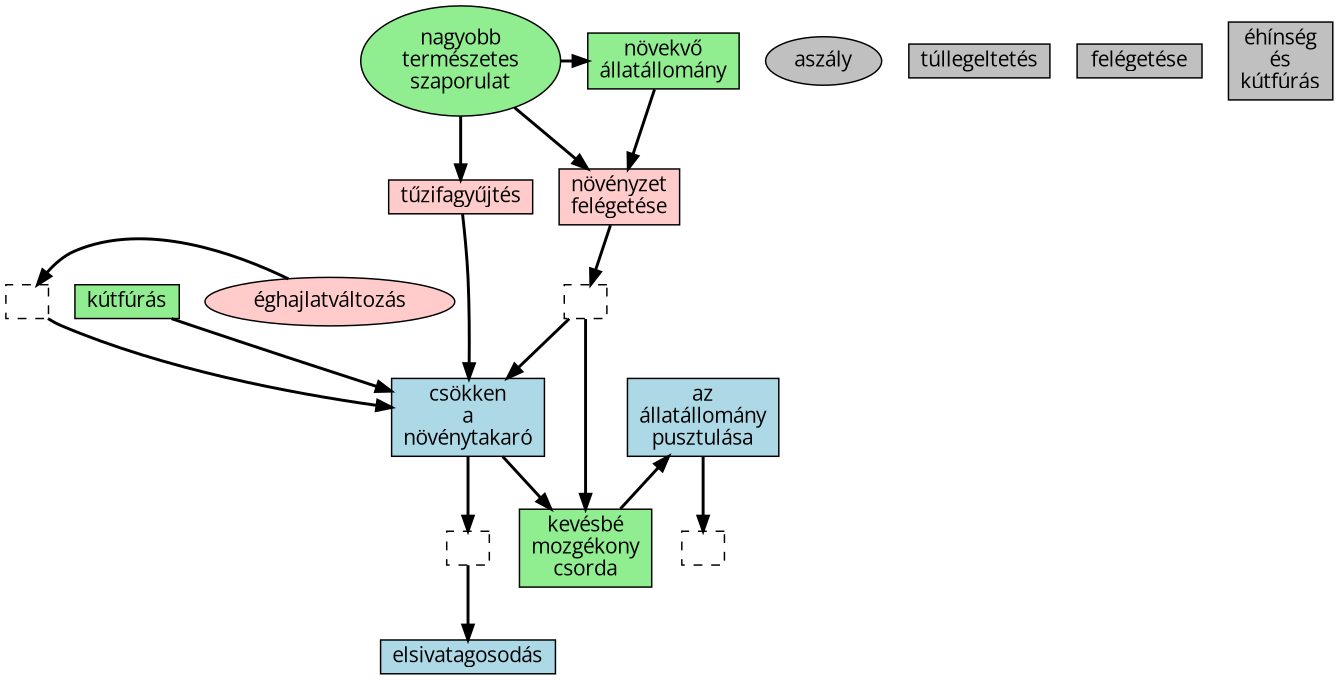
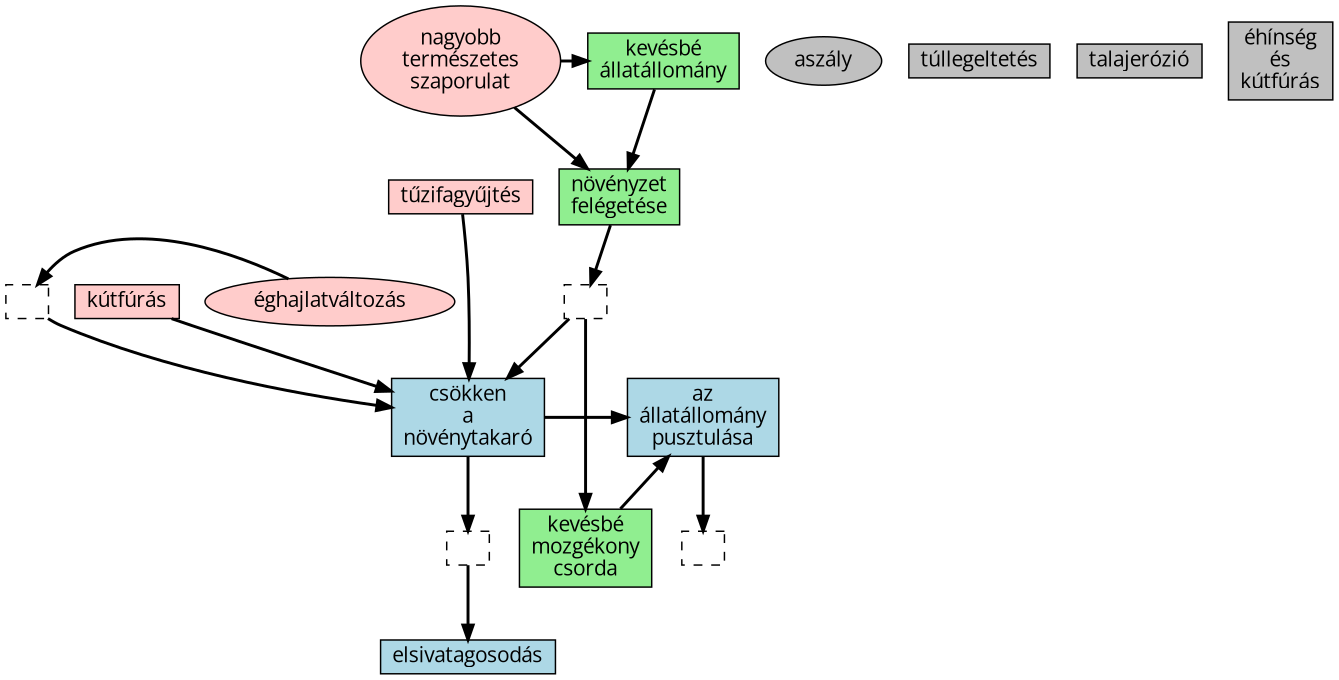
  digraph {
    bgcolor="#ffffff"
    fontname="Open Sans"
    rankdir=TD
    node [fillcolor="#90ee90" fontname="Open Sans" fontsize=14 shape=rect style=filled]
    edge [color=black fontname="Open Sans" penwidth=2]
-   n1 [height=0.3 label="nagyobb\ntermészetes\nszaporulat" shape=ellipse width=0.4]
-   n2 [height=0.3 label="növekvő\nállatállomány" width=0.4]
+   n1 [fillcolor="#ffcccb" height=0.3 label="nagyobb\ntermészetes\nszaporulat" shape=ellipse width=0.4]
+   n2 [height=0.3 label="kevésbé\nállatállomány" width=0.4]
    n3 [fillcolor="#ffcccb" height=0.3 label="éghajlatváltozás" shape=ellipse width=0.4]
    n4 [fillcolor="#ffcccb" height=0.3 label=" " style=dashed width=0.4]
    n5 [fillcolor="#add8e6" height=0.3 label="csökken\na\nnövénytakaró" width=0.4]
    n6 [fillcolor="#add8e6" height=0.3 label="az\nállatállomány\npusztulása" width=0.4]
    n7 [fillcolor="#ffcccb" height=0.3 label="tűzifagyűjtés" width=0.4]
-   n8 [fillcolor="#ffcccb" height=0.3 label="növényzet\nfelégetése" width=0.4]
+   n8 [height=0.3 label="növényzet\nfelégetése" width=0.4]
    n9 [fillcolor="#add8e6" height=0.3 label=" " style=dashed width=0.4]
    n10 [fillcolor="#add8e6" height=0.3 label=" " style=dashed width=0.4]
-   n11 [height=0.3 label="kútfúrás" width=0.4]
+   n11 [fillcolor="#ffcccb" height=0.3 label="kútfúrás" width=0.4]
    n12 [height=0.3 label=" " style=dashed width=0.4]
    n13 [height=0.3 label="kevésbé\nmozgékony\ncsorda" width=0.4]
    n14 [fillcolor="#add8e6" height=0.3 label="elsivatagosodás" width=0.4]
    n15 [fillcolor="#c0c0c0" height=0.3 label="aszály" shape=ellipse width=0.4]
    n16 [fillcolor="#c0c0c0" height=0.3 label="túllegeltetés" width=0.4]
-   n17 [fillcolor="#c0c0c0" height=0.3 label="felégetése" width=0.4]
+   n17 [fillcolor="#c0c0c0" height=0.3 label="talajerózió" width=0.4]
    n18 [fillcolor="#c0c0c0" height=0.3 label="éhínség\nés\nkútfúrás" width=0.4]
    subgraph sub_1 {
      rank=same
      n1
      n2
    }
    subgraph sub_2 {
      rank=same
      n3
      n4
    }
    subgraph sub_3 {
      rank=same
      n5
      n6
    }
    n1 -> n2
-   n1 -> n7
    n1 -> n8
    n2 -> n8
    n3 -> n4
    n4 -> n5
-   n5 -> n13
+   n5 -> n6
    n5 -> n9
    n6 -> n10
    n7 -> n5
    n8 -> n12
    n9 -> n14
    n11 -> n5
    n12 -> n5
    n12 -> n13
    n13 -> n6
  }
